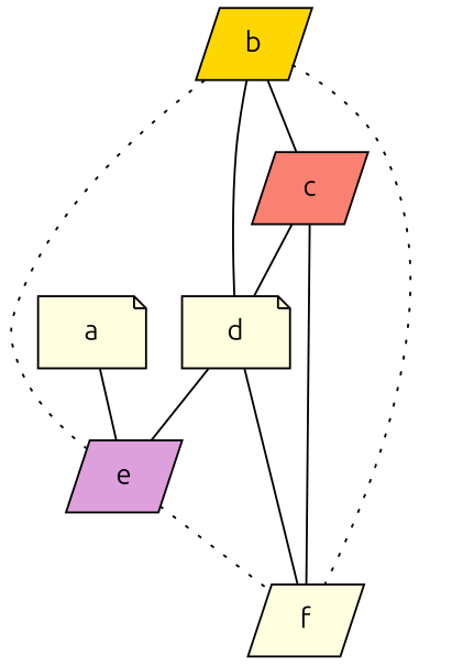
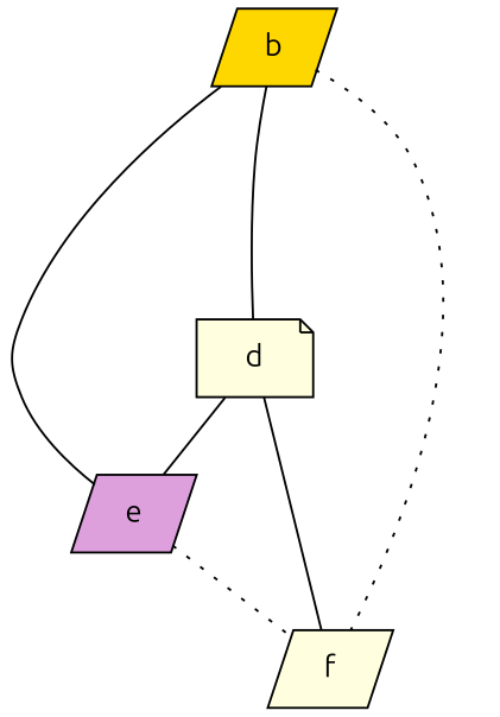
  graph {
    fontname=Ubuntu
    node [fillcolor=lightyellow fontname=Ubuntu shape=parallelogram style=filled]
    edge [fontname=Ubuntu]
-   a [shape=note]
    e [fillcolor=plum]
    d [shape=note]
    f
    b [fillcolor=gold]
-   c [fillcolor=salmon]
-   a -- e
    e -- f [style=dotted]
    d -- e [style=solid]
    d -- f
-   b -- e [style=dotted]
+   b -- e
    b -- d
    b -- f [style=dotted]
-   b -- c
-   c -- d
-   c -- f
  }
